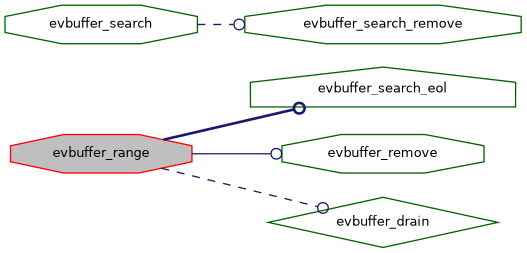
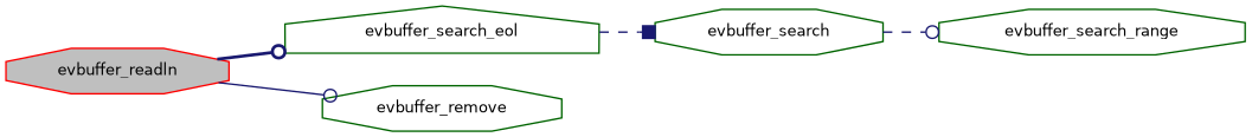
  digraph {
    rankdir=LR
    node [color=darkgreen fillcolor=white fontname=Helvetica fontsize=10 shape=octagon style=filled]
    edge [arrowhead=odot color=midnightblue fontname=Helvetica fontsize=10 labelfontname=Helvetica labelfontsize=10 style=dashed]
-   n1 [color=red fillcolor=grey75 fontcolor=black height=0.2 label=evbuffer_range width=0.4]
+   n1 [color=red fillcolor=grey75 fontcolor=black height=0.2 label=evbuffer_readln width=0.4]
    n2 [height=0.2 label=evbuffer_search_eol shape=house width=0.4]
    n3 [height=0.2 label=evbuffer_remove width=0.4]
-   n4 [height=0.2 label=evbuffer_drain shape=diamond width=0.4]
    n5 [height=0.2 label=evbuffer_search width=0.4]
-   n6 [height=0.2 label=evbuffer_search_remove width=0.4]
+   n6 [height=0.2 label=evbuffer_search_range width=0.4]
    n1 -> n2 [style=bold]
    n1 -> n3 [style=solid]
-   n1 -> n4
+   n2 -> n5 [arrowhead=box]
    n5 -> n6
  }
